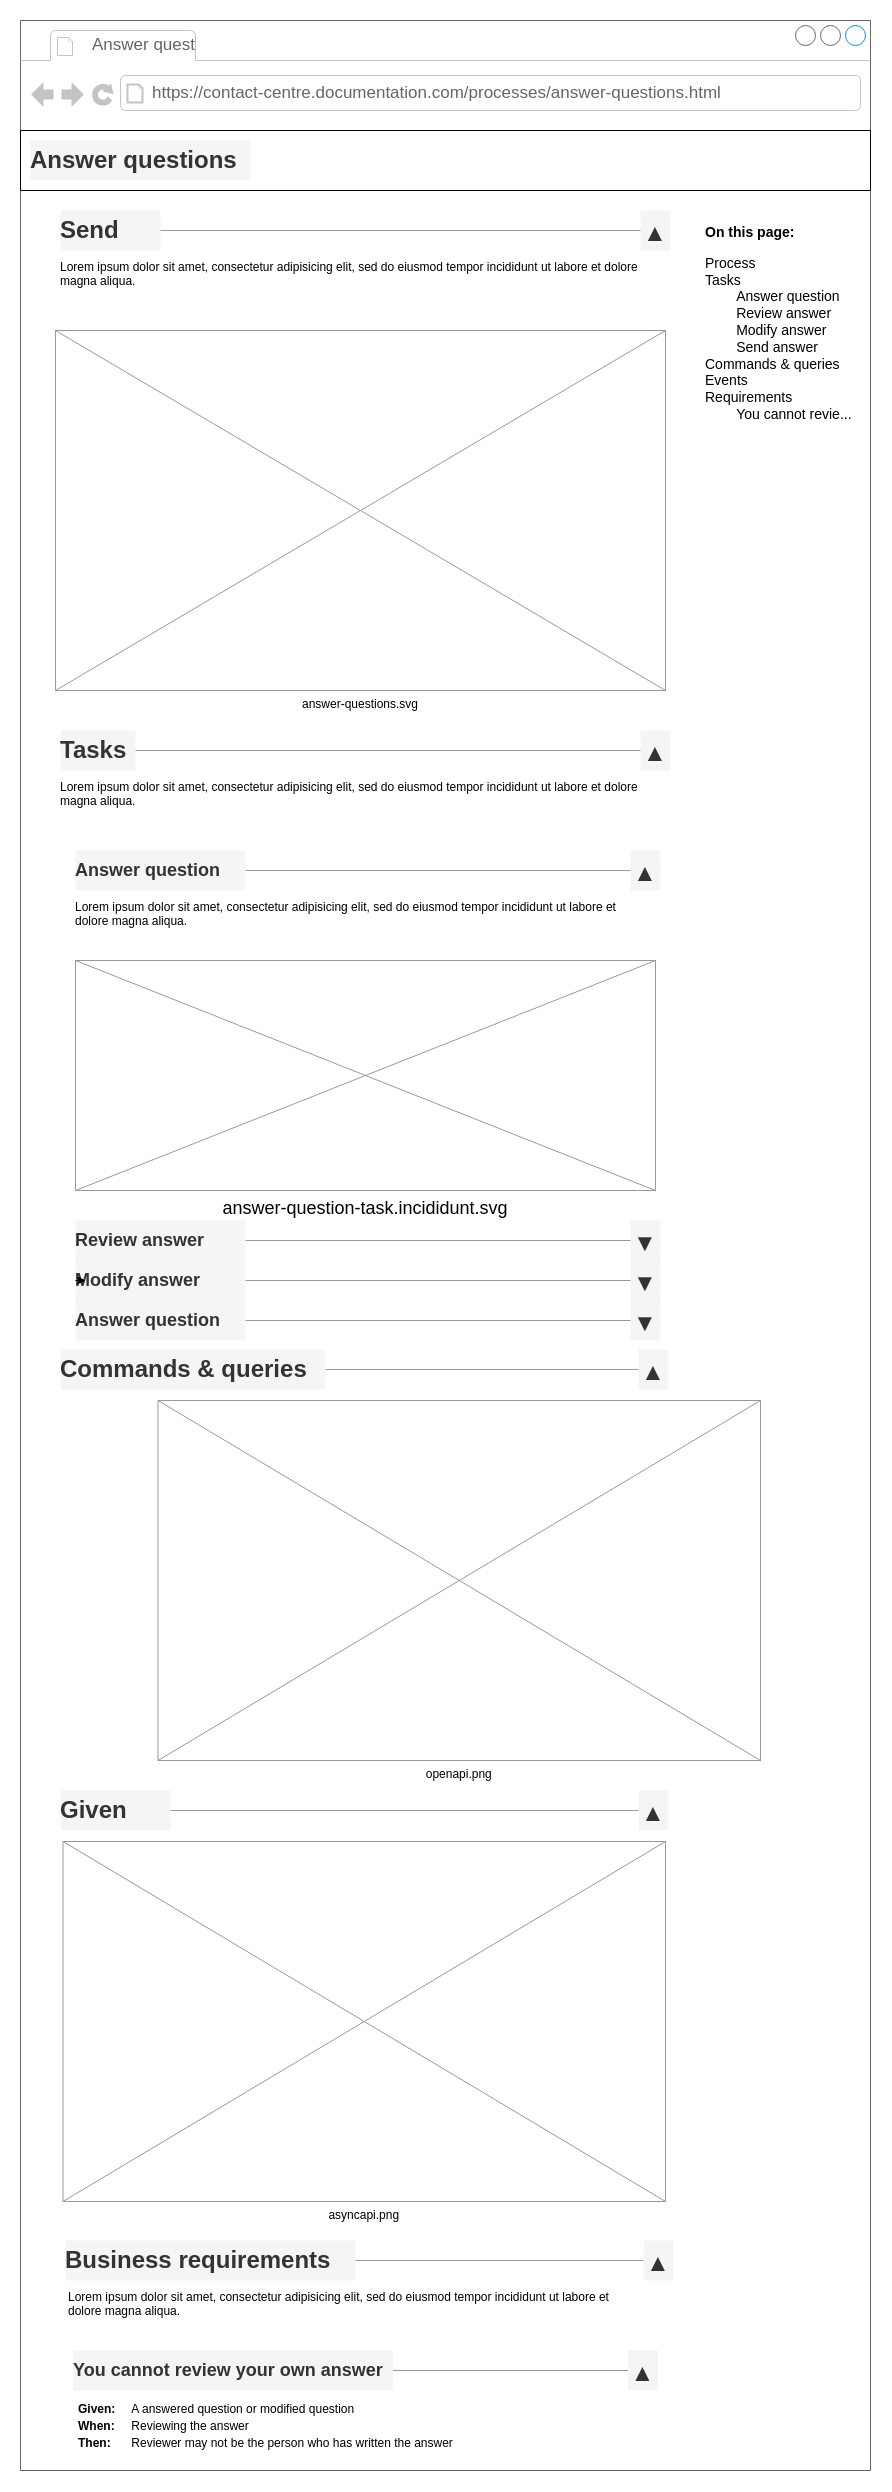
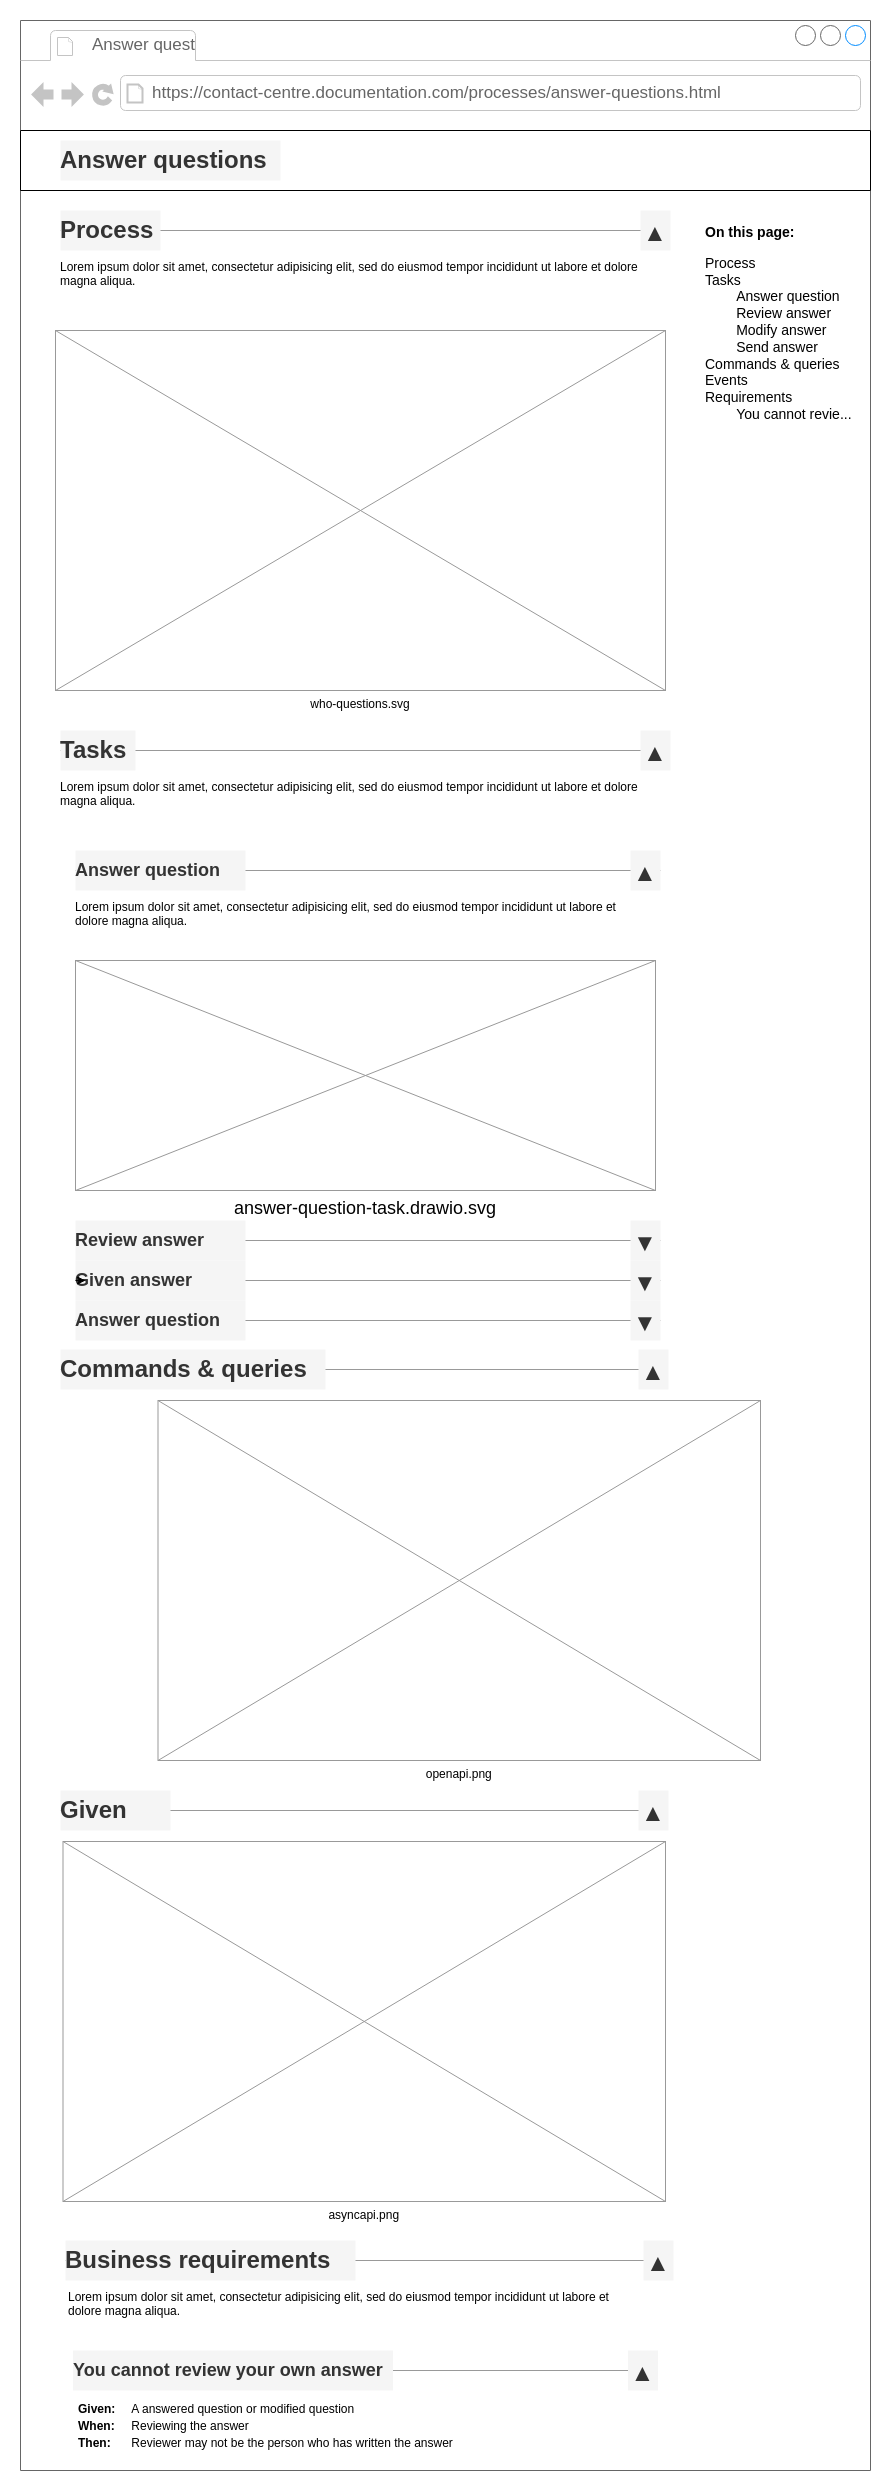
  <mxCell id="0" />
  <mxCell id="1" parent="0" />
  <mxCell id="2" value="" style="strokeWidth=1;shadow=0;dashed=0;align=center;html=1;shape=mxgraph.mockup.containers.browserWindow;rSize=0;strokeColor=#666666;strokeColor2=#008cff;strokeColor3=#c4c4c4;mainText=,;recursiveResize=0;fontSize=14;fontColor=none;" vertex="1" parent="1"><mxGeometry width="850" height="2450" as="geometry" x="20" y="20" /></mxCell>
  <mxCell id="3" value="Answer quest" style="strokeWidth=1;shadow=0;dashed=0;align=center;html=1;shape=mxgraph.mockup.containers.anchor;fontSize=17;fontColor=#666666;align=left;" vertex="1" parent="2"><mxGeometry x="70" y="12" width="110" height="26" as="geometry" /></mxCell>
  <mxCell id="4" value="https://contact-centre.documentation.com/processes/answer-questions.html" style="strokeWidth=1;shadow=0;dashed=0;align=center;html=1;shape=mxgraph.mockup.containers.anchor;rSize=0;fontSize=17;fontColor=#666666;align=left;" vertex="1" parent="2"><mxGeometry x="130" y="60" width="250" height="26" as="geometry" /></mxCell>
  <mxCell id="5" value="" style="verticalLabelPosition=bottom;verticalAlign=top;html=1;shape=mxgraph.basic.rect;fillColor2=none;strokeWidth=1;size=20;indent=5;fontSize=14;fontColor=none;" vertex="1" parent="2"><mxGeometry y="110" width="850" height="60" as="geometry" /></mxCell>
- <mxCell id="6" value="answer-questions.svg" style="verticalLabelPosition=bottom;shadow=0;dashed=0;align=center;verticalAlign=top;strokeWidth=1;shape=mxgraph.mockup.graphics.simpleIcon;strokeColor=#999999;" parent="1" vertex="1"><mxGeometry x="55" y="330" width="610" height="360" as="geometry" /></mxCell>
+ <mxCell id="6" value="who-questions.svg" style="verticalLabelPosition=bottom;shadow=0;dashed=0;align=center;verticalAlign=top;strokeWidth=1;shape=mxgraph.mockup.graphics.simpleIcon;strokeColor=#999999;" parent="1" vertex="1"><mxGeometry x="55" y="330" width="610" height="360" as="geometry" /></mxCell>
  <mxCell id="7" value="" style="group;" parent="1" vertex="1" connectable="0"><mxGeometry x="55" y="210" width="615" height="110" as="geometry" /></mxCell>
  <mxCell id="8" value="" style="verticalLabelPosition=bottom;shadow=0;dashed=0;align=center;verticalAlign=top;strokeWidth=1;shape=mxgraph.mockup.markup.line;strokeColor=#999999;" parent="7" vertex="1"><mxGeometry x="5" y="10" width="600" height="20" as="geometry" /></mxCell>
  <mxCell id="9" value="Lorem ipsum dolor sit amet, consectetur adipisicing elit, sed do eiusmod tempor incididunt ut labore et dolore magna aliqua.&#10;" style="text;strokeColor=none;fillColor=none;spacing=5;spacingTop=0;whiteSpace=wrap;overflow=hidden;rounded=0;" parent="7" vertex="1"><mxGeometry y="40" width="615" height="70" as="geometry" /></mxCell>
- <mxCell id="10" value="Send" style="text;fontSize=24;fontStyle=1;verticalAlign=middle;align=left;labelBorderColor=none;fillColor=#f5f5f5;fontColor=#333333;whiteSpace=wrap;overflow=width;" parent="7" vertex="1"><mxGeometry x="5" width="100" height="40" as="geometry" /></mxCell>
+ <mxCell id="10" value="Process" style="text;fontSize=24;fontStyle=1;verticalAlign=middle;align=left;labelBorderColor=none;fillColor=#f5f5f5;fontColor=#333333;whiteSpace=wrap;overflow=width;" parent="7" vertex="1"><mxGeometry x="5" width="100" height="40" as="geometry" /></mxCell>
  <mxCell id="11" value="▲" style="text;fontSize=24;fontStyle=1;verticalAlign=middle;align=center;labelBorderColor=none;fillColor=#f5f5f5;fontColor=#333333;" parent="7" vertex="1"><mxGeometry x="585" width="30" height="40" as="geometry" /></mxCell>
  <mxCell id="12" value="" style="group;" parent="1" vertex="1" connectable="0"><mxGeometry x="55" y="730" width="615" height="110" as="geometry" /></mxCell>
  <mxCell id="13" value="" style="verticalLabelPosition=bottom;shadow=0;dashed=0;align=center;verticalAlign=top;strokeWidth=1;shape=mxgraph.mockup.markup.line;strokeColor=#999999;" parent="12" vertex="1"><mxGeometry x="5" y="10" width="600" height="20" as="geometry" /></mxCell>
  <mxCell id="14" value="Lorem ipsum dolor sit amet, consectetur adipisicing elit, sed do eiusmod tempor incididunt ut labore et dolore magna aliqua.&#10;" style="text;strokeColor=none;fillColor=none;spacing=5;spacingTop=0;whiteSpace=wrap;overflow=hidden;rounded=0;" parent="12" vertex="1"><mxGeometry y="40" width="615" height="70" as="geometry" /></mxCell>
  <mxCell id="15" value="Tasks" style="text;fontSize=24;fontStyle=1;verticalAlign=middle;align=left;labelBorderColor=none;fillColor=#f5f5f5;fontColor=#333333;whiteSpace=wrap;overflow=width;" parent="12" vertex="1"><mxGeometry x="5" width="75" height="40" as="geometry" /></mxCell>
  <mxCell id="16" value="▲" style="text;fontSize=24;fontStyle=1;verticalAlign=middle;align=center;labelBorderColor=none;fillColor=#f5f5f5;fontColor=#333333;" parent="12" vertex="1"><mxGeometry x="585" width="30" height="40" as="geometry" /></mxCell>
  <mxCell id="17" value="" style="group;" parent="1" vertex="1" connectable="0"><mxGeometry x="75" y="850" width="585" height="40" as="geometry" /></mxCell>
  <mxCell id="18" value="" style="verticalLabelPosition=bottom;shadow=0;dashed=0;align=center;verticalAlign=top;strokeWidth=1;shape=mxgraph.mockup.markup.line;strokeColor=#999999;" parent="17" vertex="1"><mxGeometry y="10" width="585" height="20" as="geometry" /></mxCell>
  <mxCell id="19" value="Answer question" style="text;fontSize=18;fontStyle=1;verticalAlign=middle;align=left;labelBorderColor=none;fillColor=#f5f5f5;fontColor=#333333;whiteSpace=wrap;overflow=width;" parent="17" vertex="1"><mxGeometry width="170" height="40" as="geometry" /></mxCell>
  <mxCell id="20" value="▲" style="text;fontSize=24;fontStyle=1;verticalAlign=middle;align=center;labelBorderColor=none;fillColor=#f5f5f5;fontColor=#333333;" parent="17" vertex="1"><mxGeometry x="555" width="30" height="40" as="geometry" /></mxCell>
  <mxCell id="21" value="" style="verticalLabelPosition=bottom;shadow=0;dashed=0;align=center;verticalAlign=top;strokeWidth=1;shape=mxgraph.mockup.markup.line;strokeColor=#999999;" parent="1" vertex="1"><mxGeometry x="75" y="1230" width="585" height="20" as="geometry" /></mxCell>
  <mxCell id="22" value="Review answer" style="text;fontSize=18;fontStyle=1;verticalAlign=middle;align=left;labelBorderColor=none;fillColor=#f5f5f5;fontColor=#333333;whiteSpace=wrap;overflow=width;" parent="1" vertex="1"><mxGeometry x="75" y="1220" width="170" height="40" as="geometry" /></mxCell>
  <mxCell id="23" value="▼" style="text;fontSize=24;fontStyle=1;verticalAlign=middle;align=center;labelBorderColor=none;fillColor=#f5f5f5;fontColor=#333333;" parent="1" vertex="1"><mxGeometry x="630" y="1220" width="30" height="40" as="geometry" /></mxCell>
  <mxCell id="24" value="" style="verticalLabelPosition=bottom;shadow=0;dashed=0;align=center;verticalAlign=top;strokeWidth=1;shape=mxgraph.mockup.markup.line;strokeColor=#999999;" parent="1" vertex="1"><mxGeometry x="75" y="1270" width="585" height="20" as="geometry" /></mxCell>
- <mxCell id="25" value="Modify answer" style="text;fontSize=18;fontStyle=1;verticalAlign=middle;align=left;labelBorderColor=none;fillColor=#f5f5f5;fontColor=#333333;whiteSpace=wrap;overflow=width;" parent="1" vertex="1"><mxGeometry x="75" y="1260" width="170" height="40" as="geometry" /></mxCell>
+ <mxCell id="25" value="Given answer" style="text;fontSize=18;fontStyle=1;verticalAlign=middle;align=left;labelBorderColor=none;fillColor=#f5f5f5;fontColor=#333333;whiteSpace=wrap;overflow=width;" parent="1" vertex="1"><mxGeometry x="75" y="1260" width="170" height="40" as="geometry" /></mxCell>
  <mxCell id="26" value="▼" style="text;fontSize=24;fontStyle=1;verticalAlign=middle;align=center;labelBorderColor=none;fillColor=#f5f5f5;fontColor=#333333;" parent="1" vertex="1"><mxGeometry x="630" y="1260" width="30" height="40" as="geometry" /></mxCell>
  <mxCell id="27" value="" style="verticalLabelPosition=bottom;shadow=0;dashed=0;align=center;verticalAlign=top;strokeWidth=1;shape=mxgraph.mockup.markup.line;strokeColor=#999999;" parent="1" vertex="1"><mxGeometry x="75" y="1310" width="585" height="20" as="geometry" /></mxCell>
  <mxCell id="28" value="Answer question" style="text;fontSize=18;fontStyle=1;verticalAlign=middle;align=left;labelBorderColor=none;fillColor=#f5f5f5;fontColor=#333333;whiteSpace=wrap;overflow=width;" parent="1" vertex="1"><mxGeometry x="75" y="1300" width="170" height="40" as="geometry" /></mxCell>
  <mxCell id="29" value="▼" style="text;fontSize=24;fontStyle=1;verticalAlign=middle;align=center;labelBorderColor=none;fillColor=#f5f5f5;fontColor=#333333;" parent="1" vertex="1"><mxGeometry x="630" y="1300" width="30" height="40" as="geometry" /></mxCell>
  <mxCell id="30" value="" style="edgeStyle=orthogonalEdgeStyle;rounded=0;orthogonalLoop=1;jettySize=auto;exitX=0;exitY=0.5;exitDx=0;exitDy=0;entryX=0.059;entryY=0.5;entryDx=0;entryDy=0;entryPerimeter=0;fontSize=18;" parent="1" source="25" target="25" edge="1"><mxGeometry relative="1" as="geometry" /></mxCell>
  <mxCell id="31" value="Lorem ipsum dolor sit amet, consectetur adipisicing elit, sed do eiusmod tempor incididunt ut labore et dolore magna aliqua.&#10;" style="text;strokeColor=none;fillColor=none;spacing=5;spacingTop=0;whiteSpace=wrap;overflow=hidden;rounded=0;" parent="1" vertex="1"><mxGeometry x="70" y="890" width="580" height="50" as="geometry" /></mxCell>
- <mxCell id="32" value="answer-question-task.incididunt.svg" style="verticalLabelPosition=bottom;shadow=0;dashed=0;align=center;verticalAlign=top;strokeWidth=1;shape=mxgraph.mockup.graphics.simpleIcon;strokeColor=#999999;fontSize=18;" parent="1" vertex="1"><mxGeometry x="75" y="960" width="580" height="230" as="geometry" /></mxCell>
+ <mxCell id="32" value="answer-question-task.drawio.svg" style="verticalLabelPosition=bottom;shadow=0;dashed=0;align=center;verticalAlign=top;strokeWidth=1;shape=mxgraph.mockup.graphics.simpleIcon;strokeColor=#999999;fontSize=18;" parent="1" vertex="1"><mxGeometry x="75" y="960" width="580" height="230" as="geometry" /></mxCell>
  <mxCell id="33" value="openapi.png" style="verticalLabelPosition=bottom;shadow=0;dashed=0;align=center;verticalAlign=top;strokeWidth=1;shape=mxgraph.mockup.graphics.simpleIcon;strokeColor=#999999;" parent="1" vertex="1"><mxGeometry x="157.5" y="1400" width="602.5" height="360" as="geometry" /></mxCell>
  <mxCell id="34" value="" style="group;" parent="1" vertex="1" connectable="0"><mxGeometry x="60" y="1349" width="600" height="40" as="geometry" /></mxCell>
  <mxCell id="35" value="" style="verticalLabelPosition=bottom;shadow=0;dashed=0;align=center;verticalAlign=top;strokeWidth=1;shape=mxgraph.mockup.markup.line;strokeColor=#999999;" parent="34" vertex="1"><mxGeometry y="10" width="600" height="20" as="geometry" /></mxCell>
  <mxCell id="36" value="Commands &amp; queries" style="text;fontSize=24;fontStyle=1;verticalAlign=middle;align=left;labelBorderColor=none;fillColor=#f5f5f5;fontColor=#333333;whiteSpace=wrap;overflow=width;" parent="34" vertex="1"><mxGeometry width="265" height="40" as="geometry" /></mxCell>
  <mxCell id="37" value="▲" style="text;fontSize=24;fontStyle=1;verticalAlign=middle;align=center;labelBorderColor=none;fillColor=#f5f5f5;fontColor=#333333;" parent="34" vertex="1"><mxGeometry x="578" width="30" height="40" as="geometry" /></mxCell>
  <mxCell id="38" value="asyncapi.png" style="verticalLabelPosition=bottom;shadow=0;dashed=0;align=center;verticalAlign=top;strokeWidth=1;shape=mxgraph.mockup.graphics.simpleIcon;strokeColor=#999999;" parent="1" vertex="1"><mxGeometry x="62.5" y="1841" width="602.5" height="360" as="geometry" /></mxCell>
  <mxCell id="39" value="" style="group;" parent="1" vertex="1" connectable="0"><mxGeometry x="60" y="1790" width="600" height="40" as="geometry" /></mxCell>
  <mxCell id="40" value="" style="verticalLabelPosition=bottom;shadow=0;dashed=0;align=center;verticalAlign=top;strokeWidth=1;shape=mxgraph.mockup.markup.line;strokeColor=#999999;" parent="39" vertex="1"><mxGeometry y="10" width="600" height="20" as="geometry" /></mxCell>
  <mxCell id="41" value="Given" style="text;fontSize=24;fontStyle=1;verticalAlign=middle;align=left;labelBorderColor=none;fillColor=#f5f5f5;fontColor=#333333;whiteSpace=wrap;overflow=width;" parent="39" vertex="1"><mxGeometry width="110" height="40" as="geometry" /></mxCell>
  <mxCell id="42" value="▲" style="text;fontSize=24;fontStyle=1;verticalAlign=middle;align=center;labelBorderColor=none;fillColor=#f5f5f5;fontColor=#333333;" parent="39" vertex="1"><mxGeometry x="578" width="30" height="40" as="geometry" /></mxCell>
  <mxCell id="43" value="" style="group;" parent="1" vertex="1" connectable="0"><mxGeometry x="65" y="2240" width="600" height="40" as="geometry" /></mxCell>
  <mxCell id="44" value="" style="verticalLabelPosition=bottom;shadow=0;dashed=0;align=center;verticalAlign=top;strokeWidth=1;shape=mxgraph.mockup.markup.line;strokeColor=#999999;" parent="43" vertex="1"><mxGeometry y="10" width="600" height="20" as="geometry" /></mxCell>
  <mxCell id="45" value="Business requirements" style="text;fontSize=24;fontStyle=1;verticalAlign=middle;align=left;labelBorderColor=none;fillColor=#f5f5f5;fontColor=#333333;whiteSpace=wrap;overflow=width;" parent="43" vertex="1"><mxGeometry width="290" height="40" as="geometry" /></mxCell>
  <mxCell id="46" value="▲" style="text;fontSize=24;fontStyle=1;verticalAlign=middle;align=center;labelBorderColor=none;fillColor=#f5f5f5;fontColor=#333333;" parent="43" vertex="1"><mxGeometry x="578" width="30" height="40" as="geometry" /></mxCell>
  <mxCell id="47" value="&lt;font style=&quot;font-size: 12px&quot;&gt;Given:&lt;span style=&quot;font-weight: normal&quot;&gt;&#09;&lt;span style=&quot;white-space: pre&quot;&gt;&#09;&lt;/span&gt;A answered question or modified question&lt;/span&gt;&lt;br&gt;When:&lt;span style=&quot;font-weight: normal&quot;&gt;&#09;&lt;span style=&quot;white-space: pre&quot;&gt;&#09;&lt;/span&gt;Reviewing the answer&lt;/span&gt;&lt;br&gt;Then:&lt;span style=&quot;font-weight: normal&quot;&gt;&#09;&lt;span style=&quot;white-space: pre&quot;&gt;&#09;&lt;/span&gt;Reviewer may not be the person who has written the answer&lt;/span&gt;&lt;/font&gt;" style="text;strokeColor=none;fillColor=none;spacing=5;spacingTop=0;whiteSpace=wrap;overflow=hidden;rounded=0;fontSize=14;fontColor=none;align=left;fontStyle=1;html=1;" parent="1" vertex="1"><mxGeometry x="72.5" y="2390" width="557.5" height="80" as="geometry" /></mxCell>
  <mxCell id="48" value="&lt;p style=&quot;line-height: 120% ; font-size: 14px&quot;&gt;&lt;font style=&quot;font-size: 14px&quot;&gt;&lt;b style=&quot;font-size: 14px&quot;&gt;On this page:&lt;/b&gt;&lt;/font&gt;&lt;/p&gt;&lt;p style=&quot;line-height: 120% ; font-size: 14px&quot;&gt;&lt;font style=&quot;font-size: 14px&quot;&gt;Process&lt;br style=&quot;font-size: 14px&quot;&gt;Tasks&lt;br style=&quot;font-size: 14px&quot;&gt;&#09;&lt;span style=&quot;white-space: pre ; font-size: 14px&quot;&gt;&#09;&lt;/span&gt;Answer question&lt;br style=&quot;font-size: 14px&quot;&gt;&#09;&lt;span style=&quot;white-space: pre ; font-size: 14px&quot;&gt;&#09;&lt;/span&gt;Review answer&lt;br style=&quot;font-size: 14px&quot;&gt;&#09;&lt;span style=&quot;white-space: pre ; font-size: 14px&quot;&gt;&#09;&lt;/span&gt;Modify answer&lt;br style=&quot;font-size: 14px&quot;&gt;&#09;&lt;span style=&quot;white-space: pre ; font-size: 14px&quot;&gt;&#09;&lt;/span&gt;Send answer&lt;br style=&quot;font-size: 14px&quot;&gt;Commands &amp;amp; queries&lt;br style=&quot;font-size: 14px&quot;&gt;Events&lt;br style=&quot;font-size: 14px&quot;&gt;Requirements&#09;&lt;br style=&quot;font-size: 14px&quot;&gt;&lt;/font&gt;&lt;span style=&quot;white-space: pre ; font-size: 14px&quot;&gt;&#09;&lt;/span&gt;You cannot revie...&lt;br style=&quot;font-size: 14px&quot;&gt;&lt;/p&gt;" style="text;strokeColor=none;fillColor=none;align=left;verticalAlign=top;whiteSpace=wrap;rounded=0;fontSize=14;fontColor=none;html=1;spacing=5;horizontal=1;" parent="1" vertex="1"><mxGeometry x="700" y="200" width="170" height="330" as="geometry" /></mxCell>
  <mxCell id="49" value="" style="group;" parent="1" vertex="1" connectable="0"><mxGeometry x="72.5" y="2350" width="585" height="40" as="geometry" /></mxCell>
  <mxCell id="50" value="" style="verticalLabelPosition=bottom;shadow=0;dashed=0;align=center;verticalAlign=top;strokeWidth=1;shape=mxgraph.mockup.markup.line;strokeColor=#999999;" parent="49" vertex="1"><mxGeometry y="10" width="585" height="20" as="geometry" /></mxCell>
  <mxCell id="51" value="You cannot review your own answer" style="text;fontSize=18;fontStyle=1;verticalAlign=middle;align=left;labelBorderColor=none;fillColor=#f5f5f5;fontColor=#333333;whiteSpace=wrap;overflow=width;" parent="49" vertex="1"><mxGeometry width="320" height="40" as="geometry" /></mxCell>
  <mxCell id="52" value="▲" style="text;fontSize=24;fontStyle=1;verticalAlign=middle;align=center;labelBorderColor=none;fillColor=#f5f5f5;fontColor=#333333;" parent="49" vertex="1"><mxGeometry x="555" width="30" height="40" as="geometry" /></mxCell>
  <mxCell id="53" value="Lorem ipsum dolor sit amet, consectetur adipisicing elit, sed do eiusmod tempor incididunt ut labore et dolore magna aliqua.&#10;" style="text;strokeColor=none;fillColor=none;spacing=5;spacingTop=0;whiteSpace=wrap;overflow=hidden;rounded=0;" parent="1" vertex="1"><mxGeometry x="62.5" y="2280" width="580" height="50" as="geometry" /></mxCell>
- <mxCell id="54" value="Answer questions" style="text;fontSize=24;fontStyle=1;verticalAlign=middle;align=left;labelBorderColor=none;fillColor=#f5f5f5;fontColor=#333333;whiteSpace=wrap;overflow=width;" vertex="1" parent="1"><mxGeometry x="30" y="140" width="220" height="40" as="geometry" /></mxCell>
+ <mxCell id="54" value="Answer questions" style="text;fontSize=24;fontStyle=1;verticalAlign=middle;align=left;labelBorderColor=none;fillColor=#f5f5f5;fontColor=#333333;whiteSpace=wrap;overflow=width;" vertex="1" parent="1"><mxGeometry x="60" y="140" width="220" height="40" as="geometry" /></mxCell>
